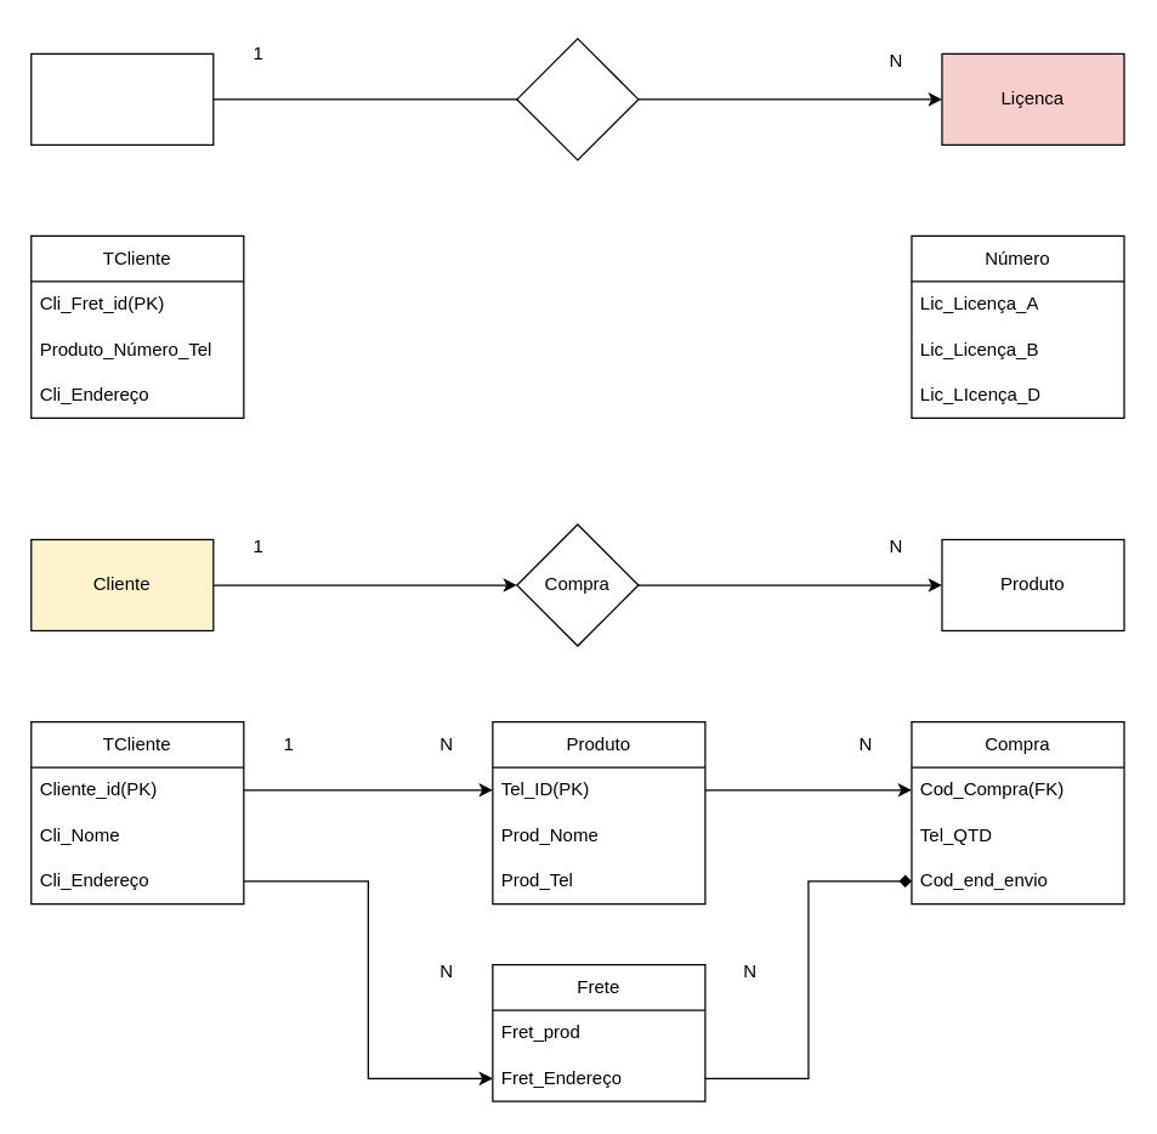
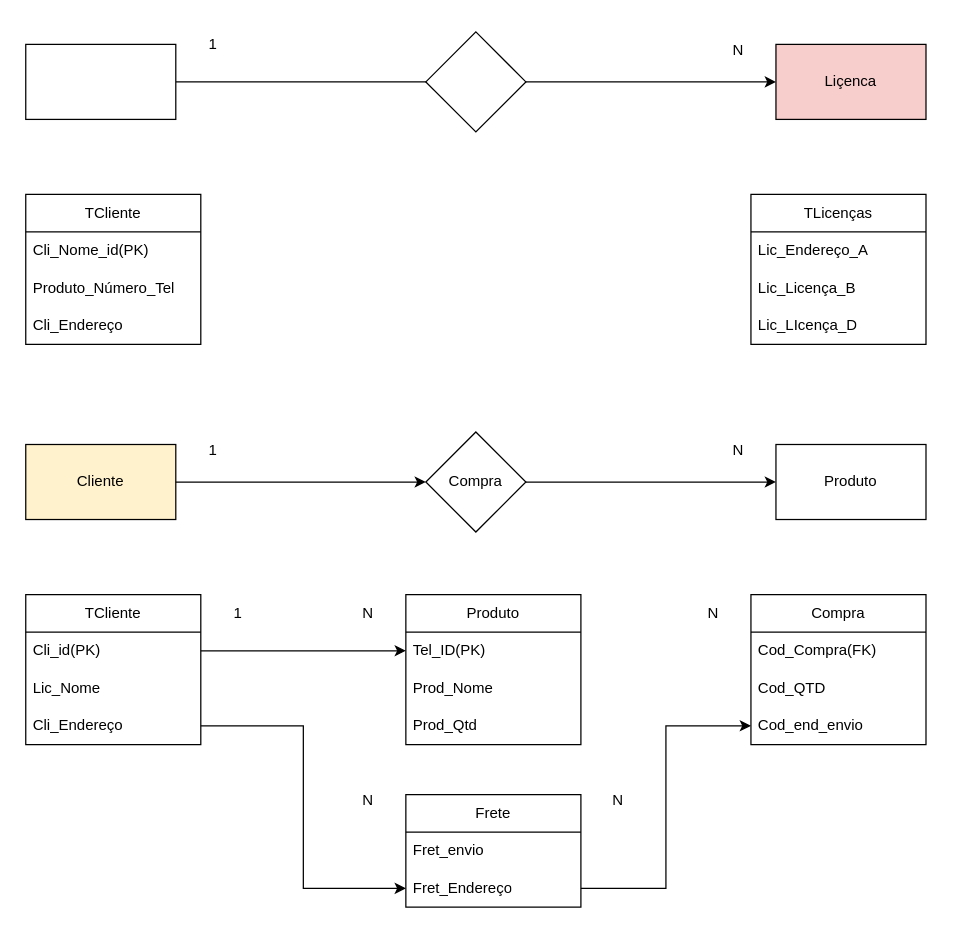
  <mxCell id="0" />
  <mxCell id="1" parent="0" />
  <mxCell id="2" style="edgeStyle=orthogonalEdgeStyle;rounded=0;orthogonalLoop=1;jettySize=auto;html=1;exitX=1;exitY=0.5;exitDx=0;exitDy=0;" edge="1" parent="1" source="3" target="5"><mxGeometry relative="1" as="geometry" /></mxCell>
  <mxCell id="3" value="" style="rounded=0;whiteSpace=wrap;html=1;" vertex="1" parent="1"><mxGeometry y="35" width="120" height="60" as="geometry" x="20" /></mxCell>
  <mxCell id="4" value="" style="rhombus;whiteSpace=wrap;html=1;" vertex="1" parent="1"><mxGeometry x="340" y="25" width="80" height="80" as="geometry" /></mxCell>
  <mxCell id="5" value="Liçenca" style="rounded=0;whiteSpace=wrap;html=1;fillColor=#f8cecc;" vertex="1" parent="1"><mxGeometry x="620" y="35" width="120" height="60" as="geometry" /></mxCell>
  <mxCell id="6" value="1" style="text;html=1;strokeColor=none;fillColor=none;align=center;verticalAlign=middle;whiteSpace=wrap;rounded=0;" vertex="1" parent="1"><mxGeometry x="140" y="20" width="60" height="30" as="geometry" /></mxCell>
  <mxCell id="7" value="N" style="text;html=1;strokeColor=none;fillColor=none;align=center;verticalAlign=middle;whiteSpace=wrap;rounded=0;" vertex="1" parent="1"><mxGeometry x="560" y="25" width="60" height="30" as="geometry" /></mxCell>
  <mxCell id="8" value="TCliente" style="swimlane;fontStyle=0;childLayout=stackLayout;horizontal=1;startSize=30;horizontalStack=0;resizeParent=1;resizeParentMax=0;resizeLast=0;collapsible=1;marginBottom=0;whiteSpace=wrap;html=1;" vertex="1" parent="1"><mxGeometry y="155" width="140" height="120" as="geometry" x="20" /></mxCell>
- <mxCell id="9" value="Cli_Fret_id(PK)" style="text;strokeColor=none;fillColor=none;align=left;verticalAlign=middle;spacingLeft=4;spacingRight=4;overflow=hidden;points=[[0,0.5],[1,0.5]];portConstraint=eastwest;rotatable=0;whiteSpace=wrap;html=1;" vertex="1" parent="8"><mxGeometry y="30" width="140" height="30" as="geometry" /></mxCell>
+ <mxCell id="9" value="Cli_Nome_id(PK)" style="text;strokeColor=none;fillColor=none;align=left;verticalAlign=middle;spacingLeft=4;spacingRight=4;overflow=hidden;points=[[0,0.5],[1,0.5]];portConstraint=eastwest;rotatable=0;whiteSpace=wrap;html=1;" vertex="1" parent="8"><mxGeometry y="30" width="140" height="30" as="geometry" /></mxCell>
  <mxCell id="10" value="Produto_Número_Tel" style="text;strokeColor=none;fillColor=none;align=left;verticalAlign=middle;spacingLeft=4;spacingRight=4;overflow=hidden;points=[[0,0.5],[1,0.5]];portConstraint=eastwest;rotatable=0;whiteSpace=wrap;html=1;" vertex="1" parent="8"><mxGeometry y="60" width="140" height="30" as="geometry" /></mxCell>
  <mxCell id="11" value="Cli_Endereço" style="text;strokeColor=none;fillColor=none;align=left;verticalAlign=middle;spacingLeft=4;spacingRight=4;overflow=hidden;points=[[0,0.5],[1,0.5]];portConstraint=eastwest;rotatable=0;whiteSpace=wrap;html=1;" vertex="1" parent="8"><mxGeometry y="90" width="140" height="30" as="geometry" /></mxCell>
- <mxCell id="12" value="Número" style="swimlane;fontStyle=0;childLayout=stackLayout;horizontal=1;startSize=30;horizontalStack=0;resizeParent=1;resizeParentMax=0;resizeLast=0;collapsible=1;marginBottom=0;whiteSpace=wrap;html=1;" vertex="1" parent="1"><mxGeometry x="600" y="155" width="140" height="120" as="geometry" /></mxCell>
- <mxCell id="13" value="Lic_Licença_A" style="text;strokeColor=none;fillColor=none;align=left;verticalAlign=middle;spacingLeft=4;spacingRight=4;overflow=hidden;points=[[0,0.5],[1,0.5]];portConstraint=eastwest;rotatable=0;whiteSpace=wrap;html=1;" vertex="1" parent="12"><mxGeometry y="30" width="140" height="30" as="geometry" /></mxCell>
+ <mxCell id="12" value="TLicenças" style="swimlane;fontStyle=0;childLayout=stackLayout;horizontal=1;startSize=30;horizontalStack=0;resizeParent=1;resizeParentMax=0;resizeLast=0;collapsible=1;marginBottom=0;whiteSpace=wrap;html=1;" vertex="1" parent="1"><mxGeometry x="600" y="155" width="140" height="120" as="geometry" /></mxCell>
+ <mxCell id="13" value="Lic_Endereço_A" style="text;strokeColor=none;fillColor=none;align=left;verticalAlign=middle;spacingLeft=4;spacingRight=4;overflow=hidden;points=[[0,0.5],[1,0.5]];portConstraint=eastwest;rotatable=0;whiteSpace=wrap;html=1;" vertex="1" parent="12"><mxGeometry y="30" width="140" height="30" as="geometry" /></mxCell>
  <mxCell id="14" value="Lic_Licença_B" style="text;strokeColor=none;fillColor=none;align=left;verticalAlign=middle;spacingLeft=4;spacingRight=4;overflow=hidden;points=[[0,0.5],[1,0.5]];portConstraint=eastwest;rotatable=0;whiteSpace=wrap;html=1;" vertex="1" parent="12"><mxGeometry y="60" width="140" height="30" as="geometry" /></mxCell>
  <mxCell id="15" value="Lic_LIcença_D" style="text;strokeColor=none;fillColor=none;align=left;verticalAlign=middle;spacingLeft=4;spacingRight=4;overflow=hidden;points=[[0,0.5],[1,0.5]];portConstraint=eastwest;rotatable=0;whiteSpace=wrap;html=1;" vertex="1" parent="12"><mxGeometry y="90" width="140" height="30" as="geometry" /></mxCell>
  <mxCell id="16" style="edgeStyle=orthogonalEdgeStyle;rounded=0;orthogonalLoop=1;jettySize=auto;html=1;exitX=1;exitY=0.5;exitDx=0;exitDy=0;" edge="1" parent="1" source="34" target="18"><mxGeometry relative="1" as="geometry" /></mxCell>
  <mxCell id="17" value="Cliente" style="rounded=0;whiteSpace=wrap;html=1;fillColor=#fff2cc;" vertex="1" parent="1"><mxGeometry y="355" width="120" height="60" as="geometry" x="20" /></mxCell>
  <mxCell id="18" value="Produto" style="rounded=0;whiteSpace=wrap;html=1;" vertex="1" parent="1"><mxGeometry x="620" y="355" width="120" height="60" as="geometry" /></mxCell>
  <mxCell id="19" value="1" style="text;html=1;strokeColor=none;fillColor=none;align=center;verticalAlign=middle;whiteSpace=wrap;rounded=0;" vertex="1" parent="1"><mxGeometry x="140" y="345" width="60" height="30" as="geometry" /></mxCell>
  <mxCell id="20" value="N" style="text;html=1;strokeColor=none;fillColor=none;align=center;verticalAlign=middle;whiteSpace=wrap;rounded=0;" vertex="1" parent="1"><mxGeometry x="560" y="345" width="60" height="30" as="geometry" /></mxCell>
  <mxCell id="21" value="TCliente" style="swimlane;fontStyle=0;childLayout=stackLayout;horizontal=1;startSize=30;horizontalStack=0;resizeParent=1;resizeParentMax=0;resizeLast=0;collapsible=1;marginBottom=0;whiteSpace=wrap;html=1;" vertex="1" parent="1"><mxGeometry y="475" width="140" height="120" as="geometry" x="20" /></mxCell>
- <mxCell id="22" value="Cliente_id(PK)" style="text;strokeColor=none;fillColor=none;align=left;verticalAlign=middle;spacingLeft=4;spacingRight=4;overflow=hidden;points=[[0,0.5],[1,0.5]];portConstraint=eastwest;rotatable=0;whiteSpace=wrap;html=1;" vertex="1" parent="21"><mxGeometry y="30" width="140" height="30" as="geometry" /></mxCell>
- <mxCell id="23" value="Cli_Nome" style="text;strokeColor=none;fillColor=none;align=left;verticalAlign=middle;spacingLeft=4;spacingRight=4;overflow=hidden;points=[[0,0.5],[1,0.5]];portConstraint=eastwest;rotatable=0;whiteSpace=wrap;html=1;" vertex="1" parent="21"><mxGeometry y="60" width="140" height="30" as="geometry" /></mxCell>
+ <mxCell id="22" value="Cli_id(PK)" style="text;strokeColor=none;fillColor=none;align=left;verticalAlign=middle;spacingLeft=4;spacingRight=4;overflow=hidden;points=[[0,0.5],[1,0.5]];portConstraint=eastwest;rotatable=0;whiteSpace=wrap;html=1;" vertex="1" parent="21"><mxGeometry y="30" width="140" height="30" as="geometry" /></mxCell>
+ <mxCell id="23" value="Lic_Nome" style="text;strokeColor=none;fillColor=none;align=left;verticalAlign=middle;spacingLeft=4;spacingRight=4;overflow=hidden;points=[[0,0.5],[1,0.5]];portConstraint=eastwest;rotatable=0;whiteSpace=wrap;html=1;" vertex="1" parent="21"><mxGeometry y="60" width="140" height="30" as="geometry" /></mxCell>
  <mxCell id="24" value="Cli_Endereço" style="text;strokeColor=none;fillColor=none;align=left;verticalAlign=middle;spacingLeft=4;spacingRight=4;overflow=hidden;points=[[0,0.5],[1,0.5]];portConstraint=eastwest;rotatable=0;whiteSpace=wrap;html=1;" vertex="1" parent="21"><mxGeometry y="90" width="140" height="30" as="geometry" /></mxCell>
  <mxCell id="25" value="Produto" style="swimlane;fontStyle=0;childLayout=stackLayout;horizontal=1;startSize=30;horizontalStack=0;resizeParent=1;resizeParentMax=0;resizeLast=0;collapsible=1;marginBottom=0;whiteSpace=wrap;html=1;" vertex="1" parent="1"><mxGeometry x="324" y="475" width="140" height="120" as="geometry" /></mxCell>
  <mxCell id="26" value="Tel_ID(PK)" style="text;strokeColor=none;fillColor=none;align=left;verticalAlign=middle;spacingLeft=4;spacingRight=4;overflow=hidden;points=[[0,0.5],[1,0.5]];portConstraint=eastwest;rotatable=0;whiteSpace=wrap;html=1;" vertex="1" parent="25"><mxGeometry y="30" width="140" height="30" as="geometry" /></mxCell>
  <mxCell id="27" value="Prod_Nome" style="text;strokeColor=none;fillColor=none;align=left;verticalAlign=middle;spacingLeft=4;spacingRight=4;overflow=hidden;points=[[0,0.5],[1,0.5]];portConstraint=eastwest;rotatable=0;whiteSpace=wrap;html=1;" vertex="1" parent="25"><mxGeometry y="60" width="140" height="30" as="geometry" /></mxCell>
- <mxCell id="28" value="Prod_Tel" style="text;strokeColor=none;fillColor=none;align=left;verticalAlign=middle;spacingLeft=4;spacingRight=4;overflow=hidden;points=[[0,0.5],[1,0.5]];portConstraint=eastwest;rotatable=0;whiteSpace=wrap;html=1;" vertex="1" parent="25"><mxGeometry y="90" width="140" height="30" as="geometry" /></mxCell>
+ <mxCell id="28" value="Prod_Qtd" style="text;strokeColor=none;fillColor=none;align=left;verticalAlign=middle;spacingLeft=4;spacingRight=4;overflow=hidden;points=[[0,0.5],[1,0.5]];portConstraint=eastwest;rotatable=0;whiteSpace=wrap;html=1;" vertex="1" parent="25"><mxGeometry y="90" width="140" height="30" as="geometry" /></mxCell>
  <mxCell id="29" value="Compra" style="swimlane;fontStyle=0;childLayout=stackLayout;horizontal=1;startSize=30;horizontalStack=0;resizeParent=1;resizeParentMax=0;resizeLast=0;collapsible=1;marginBottom=0;whiteSpace=wrap;html=1;" vertex="1" parent="1"><mxGeometry x="600" y="475" width="140" height="120" as="geometry" /></mxCell>
  <mxCell id="30" value="Cod_Compra(FK)" style="text;strokeColor=none;fillColor=none;align=left;verticalAlign=middle;spacingLeft=4;spacingRight=4;overflow=hidden;points=[[0,0.5],[1,0.5]];portConstraint=eastwest;rotatable=0;whiteSpace=wrap;html=1;" vertex="1" parent="29"><mxGeometry y="30" width="140" height="30" as="geometry" /></mxCell>
- <mxCell id="31" value="Tel_QTD" style="text;strokeColor=none;fillColor=none;align=left;verticalAlign=middle;spacingLeft=4;spacingRight=4;overflow=hidden;points=[[0,0.5],[1,0.5]];portConstraint=eastwest;rotatable=0;whiteSpace=wrap;html=1;" vertex="1" parent="29"><mxGeometry y="60" width="140" height="30" as="geometry" /></mxCell>
+ <mxCell id="31" value="Cod_QTD" style="text;strokeColor=none;fillColor=none;align=left;verticalAlign=middle;spacingLeft=4;spacingRight=4;overflow=hidden;points=[[0,0.5],[1,0.5]];portConstraint=eastwest;rotatable=0;whiteSpace=wrap;html=1;" vertex="1" parent="29"><mxGeometry y="60" width="140" height="30" as="geometry" /></mxCell>
  <mxCell id="32" value="Cod_end_envio" style="text;strokeColor=none;fillColor=none;align=left;verticalAlign=middle;spacingLeft=4;spacingRight=4;overflow=hidden;points=[[0,0.5],[1,0.5]];portConstraint=eastwest;rotatable=0;whiteSpace=wrap;html=1;" vertex="1" parent="29"><mxGeometry y="90" width="140" height="30" as="geometry" /></mxCell>
  <mxCell id="33" value="" style="edgeStyle=orthogonalEdgeStyle;rounded=0;orthogonalLoop=1;jettySize=auto;html=1;exitX=1;exitY=0.5;exitDx=0;exitDy=0;" edge="1" parent="1" source="17" target="34"><mxGeometry relative="1" as="geometry"><mxPoint x="140" y="385" as="sourcePoint" /><mxPoint x="620" y="385" as="targetPoint" /></mxGeometry></mxCell>
  <mxCell id="34" value="Compra" style="rhombus;whiteSpace=wrap;html=1;" vertex="1" parent="1"><mxGeometry x="340" y="345" width="80" height="80" as="geometry" /></mxCell>
  <mxCell id="35" style="edgeStyle=orthogonalEdgeStyle;rounded=0;orthogonalLoop=1;jettySize=auto;html=1;exitX=1;exitY=0.5;exitDx=0;exitDy=0;entryX=0;entryY=0.5;entryDx=0;entryDy=0;" edge="1" parent="1" source="22" target="26"><mxGeometry relative="1" as="geometry" /></mxCell>
  <mxCell id="36" value="1" style="text;html=1;strokeColor=none;fillColor=none;align=center;verticalAlign=middle;whiteSpace=wrap;rounded=0;" vertex="1" parent="1"><mxGeometry x="160" y="475" width="60" height="30" as="geometry" /></mxCell>
  <mxCell id="37" value="N" style="text;html=1;strokeColor=none;fillColor=none;align=center;verticalAlign=middle;whiteSpace=wrap;rounded=0;" vertex="1" parent="1"><mxGeometry x="264" y="475" width="60" height="30" as="geometry" /></mxCell>
  <mxCell id="38" value="N" style="text;html=1;strokeColor=none;fillColor=none;align=center;verticalAlign=middle;whiteSpace=wrap;rounded=0;" vertex="1" parent="1"><mxGeometry x="540" y="475" width="60" height="30" as="geometry" /></mxCell>
  <mxCell id="39" value="Frete" style="swimlane;fontStyle=0;childLayout=stackLayout;horizontal=1;startSize=30;horizontalStack=0;resizeParent=1;resizeParentMax=0;resizeLast=0;collapsible=1;marginBottom=0;whiteSpace=wrap;html=1;" vertex="1" parent="1"><mxGeometry x="324" y="635" width="140" height="90" as="geometry" /></mxCell>
- <mxCell id="40" value="Fret_prod" style="text;strokeColor=none;fillColor=none;align=left;verticalAlign=middle;spacingLeft=4;spacingRight=4;overflow=hidden;points=[[0,0.5],[1,0.5]];portConstraint=eastwest;rotatable=0;whiteSpace=wrap;html=1;" vertex="1" parent="39"><mxGeometry y="30" width="140" height="30" as="geometry" /></mxCell>
+ <mxCell id="40" value="Fret_envio" style="text;strokeColor=none;fillColor=none;align=left;verticalAlign=middle;spacingLeft=4;spacingRight=4;overflow=hidden;points=[[0,0.5],[1,0.5]];portConstraint=eastwest;rotatable=0;whiteSpace=wrap;html=1;" vertex="1" parent="39"><mxGeometry y="30" width="140" height="30" as="geometry" /></mxCell>
  <mxCell id="41" value="Fret_Endereço" style="text;strokeColor=none;fillColor=none;align=left;verticalAlign=middle;spacingLeft=4;spacingRight=4;overflow=hidden;points=[[0,0.5],[1,0.5]];portConstraint=eastwest;rotatable=0;whiteSpace=wrap;html=1;" vertex="1" parent="39"><mxGeometry y="60" width="140" height="30" as="geometry" /></mxCell>
  <mxCell id="42" style="edgeStyle=orthogonalEdgeStyle;rounded=0;orthogonalLoop=1;jettySize=auto;html=1;exitX=1;exitY=0.5;exitDx=0;exitDy=0;entryX=0;entryY=0.5;entryDx=0;entryDy=0;" edge="1" parent="1" source="24" target="41"><mxGeometry relative="1" as="geometry" /></mxCell>
- <mxCell id="43" style="edgeStyle=orthogonalEdgeStyle;rounded=0;orthogonalLoop=1;jettySize=auto;html=1;exitX=1;exitY=0.5;exitDx=0;exitDy=0;entryX=0;entryY=0.5;entryDx=0;entryDy=0;endArrow=diamond;" edge="1" parent="1" source="41" target="32"><mxGeometry relative="1" as="geometry" /></mxCell>
+ <mxCell id="43" style="edgeStyle=orthogonalEdgeStyle;rounded=0;orthogonalLoop=1;jettySize=auto;html=1;exitX=1;exitY=0.5;exitDx=0;exitDy=0;entryX=0;entryY=0.5;entryDx=0;entryDy=0;" edge="1" parent="1" source="41" target="32"><mxGeometry relative="1" as="geometry" /></mxCell>
  <mxCell id="44" value="N" style="text;html=1;strokeColor=none;fillColor=none;align=center;verticalAlign=middle;whiteSpace=wrap;rounded=0;" vertex="1" parent="1"><mxGeometry x="264" y="625" width="60" height="30" as="geometry" /></mxCell>
  <mxCell id="45" value="N" style="text;html=1;strokeColor=none;fillColor=none;align=center;verticalAlign=middle;whiteSpace=wrap;rounded=0;" vertex="1" parent="1"><mxGeometry x="464" y="625" width="60" height="30" as="geometry" /></mxCell>
- <mxCell id="46" style="edgeStyle=orthogonalEdgeStyle;rounded=0;orthogonalLoop=1;jettySize=auto;html=1;exitX=1;exitY=0.5;exitDx=0;exitDy=0;entryX=0;entryY=0.5;entryDx=0;entryDy=0;" edge="1" parent="1" source="26" target="30"><mxGeometry relative="1" as="geometry" /></mxCell>
